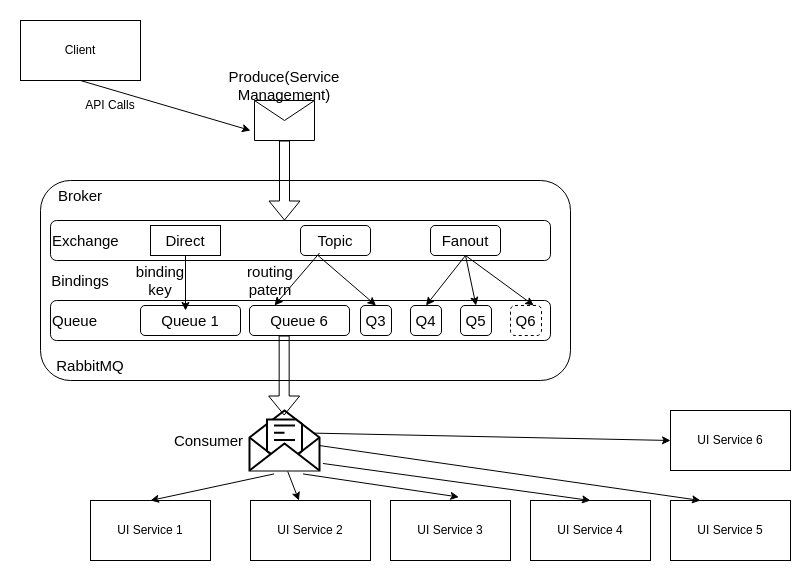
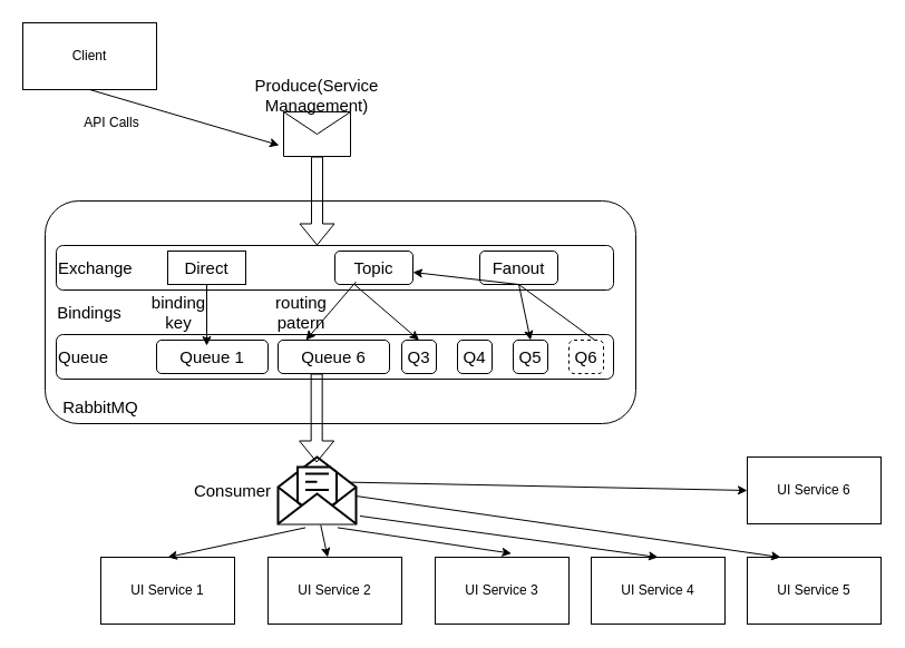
  <mxCell id="0" />
  <mxCell id="1" parent="0" />
  <mxCell id="2" value="" style="shape=message;html=1;html=1;outlineConnect=0;labelPosition=center;verticalLabelPosition=bottom;align=center;verticalAlign=top;fontSize=15;" parent="1" vertex="1"><mxGeometry x="254" y="100" width="60" height="40" as="geometry" /></mxCell>
  <mxCell id="3" value="" style="html=1;verticalLabelPosition=bottom;align=center;labelBackgroundColor=#ffffff;verticalAlign=top;strokeWidth=2;shadow=0;dashed=0;shape=mxgraph.ios7.icons.envelope_(message);fontSize=15;" parent="1" vertex="1"><mxGeometry x="249" y="410" width="70" height="60" as="geometry" /></mxCell>
  <mxCell id="4" value="" style="rounded=1;whiteSpace=wrap;html=1;fontSize=15;" parent="1" vertex="1"><mxGeometry x="40" y="180" width="530" height="200" as="geometry" /></mxCell>
  <mxCell id="5" value="Produce(Service Management)" style="text;strokeColor=none;align=center;fillColor=none;html=1;verticalAlign=middle;whiteSpace=wrap;rounded=0;fontSize=15;" parent="1" vertex="1"><mxGeometry x="254" y="70" width="60" height="30" as="geometry" /></mxCell>
  <mxCell id="6" value="Consumer" style="text;strokeColor=none;align=center;fillColor=none;html=1;verticalAlign=middle;whiteSpace=wrap;rounded=0;fontSize=15;" parent="1" vertex="1"><mxGeometry x="168" y="425" width="81" height="30" as="geometry" /></mxCell>
  <mxCell id="7" value="RabbitMQ" style="text;strokeColor=none;align=center;fillColor=none;html=1;verticalAlign=middle;whiteSpace=wrap;rounded=0;fontSize=15;" parent="1" vertex="1"><mxGeometry x="60" y="350" width="60" height="30" as="geometry" /></mxCell>
- <mxCell id="8" value="Broker" style="text;strokeColor=none;align=center;fillColor=none;html=1;verticalAlign=middle;whiteSpace=wrap;rounded=0;fontSize=15;" parent="1" vertex="1"><mxGeometry x="50" y="180" width="60" height="30" as="geometry" /></mxCell>
  <mxCell id="9" value="Exchange" style="rounded=1;whiteSpace=wrap;html=1;align=left;fontSize=15;" parent="1" vertex="1"><mxGeometry x="50" y="220" width="500" height="40" as="geometry" /></mxCell>
  <mxCell id="10" value="Queue" style="rounded=1;whiteSpace=wrap;html=1;align=left;fontSize=15;" parent="1" vertex="1"><mxGeometry x="50" y="300" width="500" height="40" as="geometry" /></mxCell>
  <mxCell id="11" value="Direct" style="whiteSpace=wrap;html=1;fontSize=15;rounded=0;" parent="1" vertex="1"><mxGeometry x="150" y="225" width="70" height="30" as="geometry" /></mxCell>
  <mxCell id="12" value="Topic" style="rounded=1;whiteSpace=wrap;html=1;fontSize=15;" parent="1" vertex="1"><mxGeometry x="300" y="225" width="70" height="30" as="geometry" /></mxCell>
  <mxCell id="13" value="Fanout" style="rounded=1;whiteSpace=wrap;html=1;fontSize=15;" parent="1" vertex="1"><mxGeometry x="430" y="225" width="70" height="30" as="geometry" /></mxCell>
  <mxCell id="14" value="Bindings" style="text;strokeColor=none;align=center;fillColor=none;html=1;verticalAlign=middle;whiteSpace=wrap;rounded=0;fontSize=15;" parent="1" vertex="1"><mxGeometry x="50" y="265" width="60" height="30" as="geometry" /></mxCell>
  <mxCell id="15" value="Queue 1" style="rounded=1;whiteSpace=wrap;html=1;fontSize=15;" parent="1" vertex="1"><mxGeometry x="140" y="305" width="100" height="30" as="geometry" /></mxCell>
  <mxCell id="16" value="Queue 6" style="rounded=1;whiteSpace=wrap;html=1;fontSize=15;" parent="1" vertex="1"><mxGeometry x="249" y="305" width="100" height="30" as="geometry" /></mxCell>
  <mxCell id="17" value="Q3" style="rounded=1;whiteSpace=wrap;html=1;fontSize=15;" parent="1" vertex="1"><mxGeometry x="360" y="305" width="31" height="30" as="geometry" /></mxCell>
  <mxCell id="18" value="Q4" style="rounded=1;whiteSpace=wrap;html=1;fontSize=15;" parent="1" vertex="1"><mxGeometry x="410" y="305" width="31" height="30" as="geometry" /></mxCell>
  <mxCell id="19" value="Q5" style="rounded=1;whiteSpace=wrap;html=1;fontSize=15;" parent="1" vertex="1"><mxGeometry x="460" y="305" width="31" height="30" as="geometry" /></mxCell>
  <mxCell id="20" value="Q6" style="rounded=1;whiteSpace=wrap;html=1;fontSize=15;dashed=1;" parent="1" vertex="1"><mxGeometry x="510" y="305" width="31" height="30" as="geometry" /></mxCell>
  <mxCell id="21" value="" style="endArrow=classic;html=1;rounded=0;exitX=0.5;exitY=1;exitDx=0;exitDy=0;fontSize=15;" parent="1" source="11" edge="1"><mxGeometry width="50" height="50" relative="1" as="geometry"><mxPoint x="290" y="380" as="sourcePoint" /><mxPoint x="185" y="310" as="targetPoint" /></mxGeometry></mxCell>
  <mxCell id="22" value="" style="endArrow=classic;html=1;rounded=0;exitX=0.5;exitY=1;exitDx=0;exitDy=0;entryX=0.25;entryY=0;entryDx=0;entryDy=0;fontSize=15;" parent="1" edge="1"><mxGeometry width="50" height="50" relative="1" as="geometry"><mxPoint x="319" y="252.5" as="sourcePoint" /><mxPoint x="274" y="305" as="targetPoint" /></mxGeometry></mxCell>
  <mxCell id="23" value="" style="endArrow=classic;html=1;rounded=0;entryX=0.5;entryY=0;entryDx=0;entryDy=0;exitX=0.25;exitY=1;exitDx=0;exitDy=0;fontSize=15;" parent="1" source="12" target="17" edge="1"><mxGeometry width="50" height="50" relative="1" as="geometry"><mxPoint x="320" y="260" as="sourcePoint" /><mxPoint x="340" y="330" as="targetPoint" /></mxGeometry></mxCell>
  <mxCell id="24" value="routing patern" style="text;strokeColor=none;align=center;fillColor=none;html=1;verticalAlign=middle;whiteSpace=wrap;rounded=0;fontSize=15;" parent="1" vertex="1"><mxGeometry x="240" y="265" width="60" height="30" as="geometry" /></mxCell>
  <mxCell id="25" value="binding key" style="text;strokeColor=none;align=center;fillColor=none;html=1;verticalAlign=middle;whiteSpace=wrap;rounded=0;fontSize=15;" parent="1" vertex="1"><mxGeometry x="130" y="265" width="60" height="30" as="geometry" /></mxCell>
- <mxCell id="26" value="" style="endArrow=classic;html=1;rounded=0;exitX=0.5;exitY=1;exitDx=0;exitDy=0;entryX=0.5;entryY=0;entryDx=0;entryDy=0;fontSize=15;" parent="1" source="13" target="18" edge="1"><mxGeometry width="50" height="50" relative="1" as="geometry"><mxPoint x="360" y="270" as="sourcePoint" /><mxPoint x="410" y="220" as="targetPoint" /></mxGeometry></mxCell>
+ <mxCell id="26" value="" style="endArrow=classic;html=1;rounded=0;exitX=0.5;exitY=1;exitDx=0;exitDy=0;fontSize=15;" parent="1" source="13" target="12" edge="1"><mxGeometry width="50" height="50" relative="1" as="geometry"><mxPoint x="360" y="270" as="sourcePoint" /><mxPoint x="410" y="220" as="targetPoint" /></mxGeometry></mxCell>
  <mxCell id="27" value="" style="endArrow=classic;html=1;rounded=0;entryX=0.5;entryY=0;entryDx=0;entryDy=0;exitX=0.5;exitY=1;exitDx=0;exitDy=0;fontSize=15;" parent="1" source="13" target="19" edge="1"><mxGeometry width="50" height="50" relative="1" as="geometry"><mxPoint x="470" y="260" as="sourcePoint" /><mxPoint x="436" y="315" as="targetPoint" /></mxGeometry></mxCell>
- <mxCell id="28" value="" style="endArrow=classic;html=1;rounded=0;entryX=0.75;entryY=0;entryDx=0;entryDy=0;exitX=0.5;exitY=1;exitDx=0;exitDy=0;fontSize=15;" parent="1" source="13" target="20" edge="1"><mxGeometry width="50" height="50" relative="1" as="geometry"><mxPoint x="475" y="265" as="sourcePoint" /><mxPoint x="486" y="315" as="targetPoint" /></mxGeometry></mxCell>
+ <mxCell id="28" value="" style="endArrow=none;html=1;rounded=0;entryX=0.75;entryY=0;entryDx=0;entryDy=0;exitX=0.5;exitY=1;exitDx=0;exitDy=0;fontSize=15;" parent="1" source="13" target="20" edge="1"><mxGeometry width="50" height="50" relative="1" as="geometry"><mxPoint x="475" y="265" as="sourcePoint" /><mxPoint x="486" y="315" as="targetPoint" /></mxGeometry></mxCell>
  <mxCell id="29" value="" style="shape=flexArrow;endArrow=classic;html=1;rounded=0;fontSize=15;exitX=0.5;exitY=1;exitDx=0;exitDy=0;" parent="1" source="2" edge="1"><mxGeometry width="50" height="50" relative="1" as="geometry"><mxPoint x="240" y="320" as="sourcePoint" /><mxPoint x="284" y="220" as="targetPoint" /></mxGeometry></mxCell>
  <mxCell id="30" value="" style="shape=flexArrow;endArrow=classic;html=1;rounded=0;fontSize=15;exitX=0.5;exitY=1;exitDx=0;exitDy=0;" parent="1" edge="1"><mxGeometry width="50" height="50" relative="1" as="geometry"><mxPoint x="283.66" y="335" as="sourcePoint" /><mxPoint x="283.66" y="415" as="targetPoint" /></mxGeometry></mxCell>
  <mxCell id="31" value="Client" style="rounded=0;whiteSpace=wrap;html=1;" vertex="1" parent="1"><mxGeometry x="20" y="20" width="120" height="60" as="geometry" /></mxCell>
  <mxCell id="32" value="" style="endArrow=classic;html=1;rounded=0;exitX=0.5;exitY=1;exitDx=0;exitDy=0;" edge="1" parent="1" source="31"><mxGeometry width="50" height="50" relative="1" as="geometry"><mxPoint x="720" y="350" as="sourcePoint" /><mxPoint x="250" y="130" as="targetPoint" /></mxGeometry></mxCell>
- <mxCell id="33" value="API Calls" style="text;strokeColor=none;align=center;fillColor=none;html=1;verticalAlign=middle;whiteSpace=wrap;rounded=0;" vertex="1" parent="1"><mxGeometry x="80" y="90" width="60" height="30" as="geometry" /></mxCell>
+ <mxCell id="33" value="API Calls" style="text;strokeColor=none;align=center;fillColor=none;html=1;verticalAlign=middle;whiteSpace=wrap;rounded=0;" vertex="1" parent="1"><mxGeometry x="70" y="95" width="60" height="30" as="geometry" /></mxCell>
  <mxCell id="34" value="UI Service 1" style="rounded=0;whiteSpace=wrap;html=1;" vertex="1" parent="1"><mxGeometry x="90" y="500" width="120" height="60" as="geometry" /></mxCell>
- <mxCell id="35" value="UI Service 2" style="rounded=0;whiteSpace=wrap;html=1;" vertex="1" parent="1"><mxGeometry x="250" y="500" width="120" height="60" as="geometry" /></mxCell>
+ <mxCell id="35" value="UI Service 2" style="rounded=0;whiteSpace=wrap;html=1;" vertex="1" parent="1"><mxGeometry x="240" y="500" width="120" height="60" as="geometry" /></mxCell>
  <mxCell id="36" value="UI Service 3" style="rounded=0;whiteSpace=wrap;html=1;" vertex="1" parent="1"><mxGeometry x="390" y="500" width="120" height="60" as="geometry" /></mxCell>
  <mxCell id="37" value="UI Service 4" style="rounded=0;whiteSpace=wrap;html=1;" vertex="1" parent="1"><mxGeometry x="530" y="500" width="120" height="60" as="geometry" /></mxCell>
  <mxCell id="38" value="UI Service 5" style="rounded=0;whiteSpace=wrap;html=1;" vertex="1" parent="1"><mxGeometry x="670" y="500" width="120" height="60" as="geometry" /></mxCell>
  <mxCell id="39" value="UI Service 6" style="rounded=0;whiteSpace=wrap;html=1;" vertex="1" parent="1"><mxGeometry x="670" y="410" width="120" height="60" as="geometry" /></mxCell>
  <mxCell id="40" value="" style="endArrow=classic;html=1;rounded=0;exitX=0.351;exitY=1.057;exitDx=0;exitDy=0;exitPerimeter=0;entryX=0.5;entryY=0;entryDx=0;entryDy=0;" edge="1" parent="1" source="3" target="34"><mxGeometry width="50" height="50" relative="1" as="geometry"><mxPoint x="460" y="420" as="sourcePoint" /><mxPoint x="510" y="370" as="targetPoint" /></mxGeometry></mxCell>
  <mxCell id="41" value="" style="endArrow=classic;html=1;rounded=0;exitX=0.546;exitY=1.017;exitDx=0;exitDy=0;exitPerimeter=0;" edge="1" parent="1" source="3" target="35"><mxGeometry width="50" height="50" relative="1" as="geometry"><mxPoint x="284" y="483" as="sourcePoint" /><mxPoint x="160" y="510" as="targetPoint" /></mxGeometry></mxCell>
  <mxCell id="42" value="" style="endArrow=classic;html=1;rounded=0;exitX=0.763;exitY=1.057;exitDx=0;exitDy=0;exitPerimeter=0;entryX=0.57;entryY=-0.057;entryDx=0;entryDy=0;entryPerimeter=0;" edge="1" parent="1" source="3" target="36"><mxGeometry width="50" height="50" relative="1" as="geometry"><mxPoint x="294" y="493" as="sourcePoint" /><mxPoint x="170" y="520" as="targetPoint" /></mxGeometry></mxCell>
  <mxCell id="43" value="" style="endArrow=classic;html=1;rounded=0;exitX=1.049;exitY=0.883;exitDx=0;exitDy=0;exitPerimeter=0;entryX=0.5;entryY=0;entryDx=0;entryDy=0;" edge="1" parent="1" source="3" target="37"><mxGeometry width="50" height="50" relative="1" as="geometry"><mxPoint x="304" y="503" as="sourcePoint" /><mxPoint x="180" y="530" as="targetPoint" /></mxGeometry></mxCell>
  <mxCell id="44" value="" style="endArrow=classic;html=1;rounded=0;entryX=0.25;entryY=0;entryDx=0;entryDy=0;" edge="1" parent="1" source="3" target="38"><mxGeometry width="50" height="50" relative="1" as="geometry"><mxPoint x="332" y="473" as="sourcePoint" /><mxPoint x="600" y="510" as="targetPoint" /></mxGeometry></mxCell>
  <mxCell id="45" value="" style="endArrow=classic;html=1;rounded=0;exitX=0.911;exitY=0.377;exitDx=0;exitDy=0;exitPerimeter=0;entryX=0;entryY=0.5;entryDx=0;entryDy=0;" edge="1" parent="1" source="3" target="39"><mxGeometry width="50" height="50" relative="1" as="geometry"><mxPoint x="342" y="483" as="sourcePoint" /><mxPoint x="610" y="520" as="targetPoint" /></mxGeometry></mxCell>
